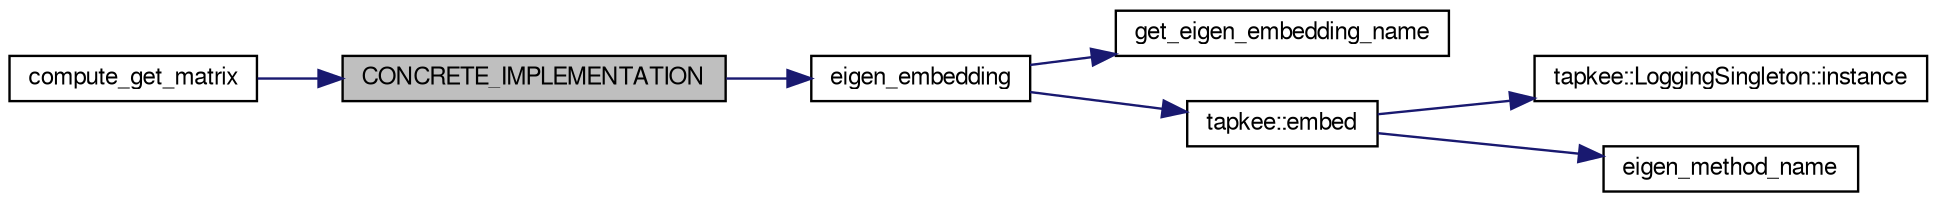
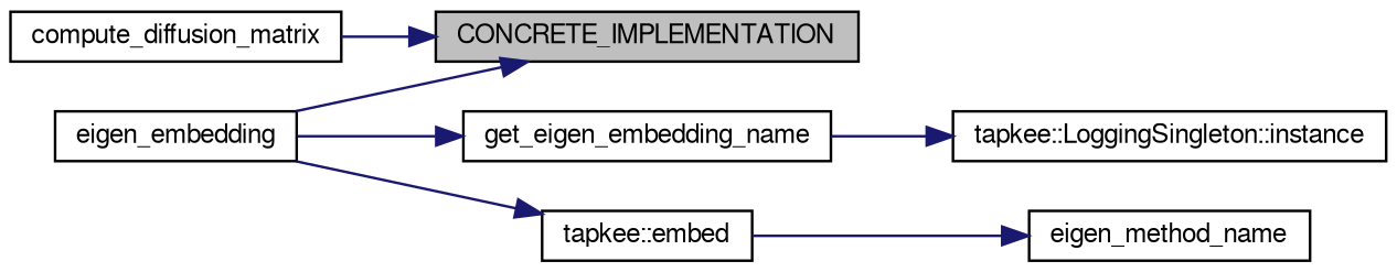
  digraph {
    rankdir=LR
    node [color=black fillcolor=white fontname=FreeSans fontsize=10 shape=record style=filled]
    edge [color=midnightblue fontname=FreeSans fontsize=10 labelfontname=FreeSans labelfontsize=10 style=solid]
    n1 [fillcolor=grey75 fontcolor=black height=0.2 label=CONCRETE_IMPLEMENTATION width=0.4]
    n2 [height=0.2 label=eigen_embedding width=0.4]
-   n3 [height=0.2 label=compute_get_matrix width=0.4]
+   n3 [height=0.2 label=compute_diffusion_matrix width=0.4]
    n4 [height=0.2 label=get_eigen_embedding_name width=0.4]
    n5 [height=0.2 label="tapkee::embed" width=0.4]
    n6 [height=0.2 label="tapkee::LoggingSingleton::instance" width=0.4]
    n7 [height=0.2 label=eigen_method_name width=0.4]
-   n1 -> n2
+   n2 -> n1
    n2 -> n4
    n2 -> n5
    n3 -> n1
-   n5 -> n6
+   n4 -> n6
    n5 -> n7
  }
